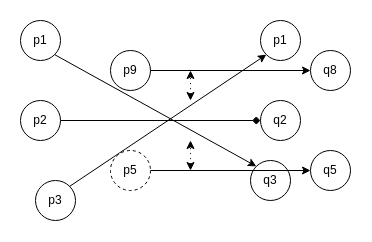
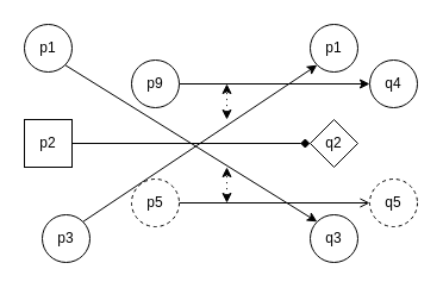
  <mxCell id="0" />
  <mxCell id="1" parent="0" />
  <mxCell id="2" style="edgeStyle=orthogonalEdgeStyle;rounded=0;orthogonalLoop=1;jettySize=auto;html=1;entryX=0;entryY=0.5;entryDx=0;entryDy=0;endArrow=diamond;" edge="1" parent="1" source="3" target="4"><mxGeometry relative="1" as="geometry" /></mxCell>
- <mxCell id="3" value="p2" style="ellipse;whiteSpace=wrap;html=1;aspect=fixed;" parent="1" vertex="1"><mxGeometry x="20" y="100" width="40" height="40" as="geometry" /></mxCell>
- <mxCell id="4" value="q2" style="ellipse;whiteSpace=wrap;html=1;aspect=fixed;" vertex="1" parent="1"><mxGeometry x="260" y="100" width="40" height="40" as="geometry" /></mxCell>
+ <mxCell id="3" value="p2" style="whiteSpace=wrap;html=1;aspect=fixed;rounded=0;" parent="1" vertex="1"><mxGeometry x="20" y="100" width="40" height="40" as="geometry" /></mxCell>
+ <mxCell id="4" value="q2" style="rhombus;whiteSpace=wrap;html=1;aspect=fixed;" vertex="1" parent="1"><mxGeometry x="260" y="100" width="40" height="40" as="geometry" /></mxCell>
  <mxCell id="5" value="p1" style="ellipse;whiteSpace=wrap;html=1;aspect=fixed;" vertex="1" parent="1"><mxGeometry x="20" y="20" width="40" height="40" as="geometry" /></mxCell>
  <mxCell id="6" value="p3" style="ellipse;whiteSpace=wrap;html=1;aspect=fixed;" vertex="1" parent="1"><mxGeometry x="35" y="180" width="40" height="40" as="geometry" /></mxCell>
- <mxCell id="7" value="q3" style="ellipse;whiteSpace=wrap;html=1;aspect=fixed;" vertex="1" parent="1"><mxGeometry x="250" y="160" width="40" height="40" as="geometry" /></mxCell>
+ <mxCell id="7" value="q3" style="ellipse;whiteSpace=wrap;html=1;aspect=fixed;" vertex="1" parent="1"><mxGeometry x="260" y="180" width="40" height="40" as="geometry" /></mxCell>
  <mxCell id="8" value="p1" style="ellipse;whiteSpace=wrap;html=1;aspect=fixed;" vertex="1" parent="1"><mxGeometry x="260" y="20" width="40" height="40" as="geometry" /></mxCell>
  <mxCell id="9" value="" style="endArrow=classic;html=1;exitX=1;exitY=1;exitDx=0;exitDy=0;entryX=0;entryY=0;entryDx=0;entryDy=0;" edge="1" parent="1" source="5" target="7"><mxGeometry width="50" height="50" relative="1" as="geometry"><mxPoint x="100" y="200" as="sourcePoint" /><mxPoint x="150" y="150" as="targetPoint" /></mxGeometry></mxCell>
  <mxCell id="10" value="" style="endArrow=classic;html=1;exitX=1;exitY=0;exitDx=0;exitDy=0;entryX=0;entryY=1;entryDx=0;entryDy=0;" edge="1" parent="1" source="6" target="8"><mxGeometry width="50" height="50" relative="1" as="geometry"><mxPoint x="64.142" y="64.142" as="sourcePoint" /><mxPoint x="275.858" y="195.858" as="targetPoint" /></mxGeometry></mxCell>
- <mxCell id="11" style="edgeStyle=orthogonalEdgeStyle;rounded=0;orthogonalLoop=1;jettySize=auto;html=1;entryX=0;entryY=0.5;entryDx=0;entryDy=0;" edge="1" parent="1" source="12" target="13"><mxGeometry relative="1" as="geometry" /></mxCell>
+ <mxCell id="11" style="edgeStyle=orthogonalEdgeStyle;rounded=0;orthogonalLoop=1;jettySize=auto;html=1;entryX=0;entryY=0.5;entryDx=0;entryDy=0;endArrow=open;" edge="1" parent="1" source="12" target="13"><mxGeometry relative="1" as="geometry" /></mxCell>
  <mxCell id="12" value="p5" style="ellipse;whiteSpace=wrap;html=1;aspect=fixed;dashed=1;" vertex="1" parent="1"><mxGeometry x="110" y="150" width="40" height="40" as="geometry" /></mxCell>
- <mxCell id="13" value="q5" style="ellipse;whiteSpace=wrap;html=1;aspect=fixed;" vertex="1" parent="1"><mxGeometry x="310" y="150" width="40" height="40" as="geometry" /></mxCell>
+ <mxCell id="13" value="q5" style="ellipse;whiteSpace=wrap;html=1;aspect=fixed;dashed=1;" vertex="1" parent="1"><mxGeometry x="310" y="150" width="40" height="40" as="geometry" /></mxCell>
  <mxCell id="14" style="edgeStyle=orthogonalEdgeStyle;rounded=0;orthogonalLoop=1;jettySize=auto;html=1;entryX=0;entryY=0.5;entryDx=0;entryDy=0;" edge="1" parent="1" source="15" target="16"><mxGeometry relative="1" as="geometry" /></mxCell>
  <mxCell id="15" value="p9" style="ellipse;whiteSpace=wrap;html=1;aspect=fixed;" vertex="1" parent="1"><mxGeometry x="110" y="50" width="40" height="40" as="geometry" /></mxCell>
- <mxCell id="16" value="q8" style="ellipse;whiteSpace=wrap;html=1;aspect=fixed;" vertex="1" parent="1"><mxGeometry x="310" y="50" width="40" height="40" as="geometry" /></mxCell>
+ <mxCell id="16" value="q4" style="ellipse;whiteSpace=wrap;html=1;aspect=fixed;" vertex="1" parent="1"><mxGeometry x="310" y="50" width="40" height="40" as="geometry" /></mxCell>
  <mxCell id="17" value="" style="endArrow=classic;startArrow=classic;html=1;dashed=1;dashPattern=1 4;" edge="1" parent="1"><mxGeometry width="50" height="50" relative="1" as="geometry"><mxPoint x="190" y="170" as="sourcePoint" /><mxPoint x="190" y="140" as="targetPoint" /></mxGeometry></mxCell>
  <mxCell id="18" value="" style="endArrow=classic;startArrow=classic;html=1;dashed=1;dashPattern=1 4;" edge="1" parent="1"><mxGeometry width="50" height="50" relative="1" as="geometry"><mxPoint x="190" y="100" as="sourcePoint" /><mxPoint x="190" y="70" as="targetPoint" /></mxGeometry></mxCell>
